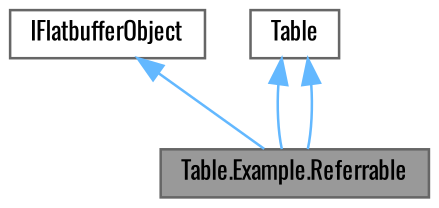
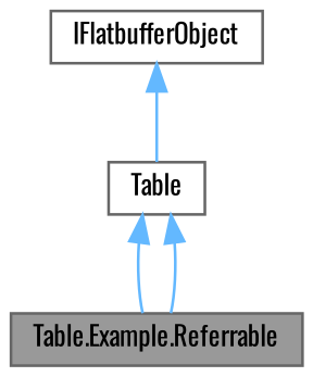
  digraph {
    fontname=Oswald
    node [color=gray40 fillcolor=white fontname=Oswald fontsize=10 shape=box style=filled]
    edge [color=steelblue1 dir=back fontname=Oswald fontsize=10 labelfontname=Helvetica labelfontsize=10 style=solid]
    n1 [fillcolor=grey60 fontcolor=black height=0.2 label="Table.Example.Referrable" width=0.4]
    n2 [height=0.2 label=IFlatbufferObject width=0.4]
    n3 [height=0.2 label=Table width=0.4]
-   n2 -> n1
+   n2 -> n3
    n3 -> n1
    n3 -> n1
  }
